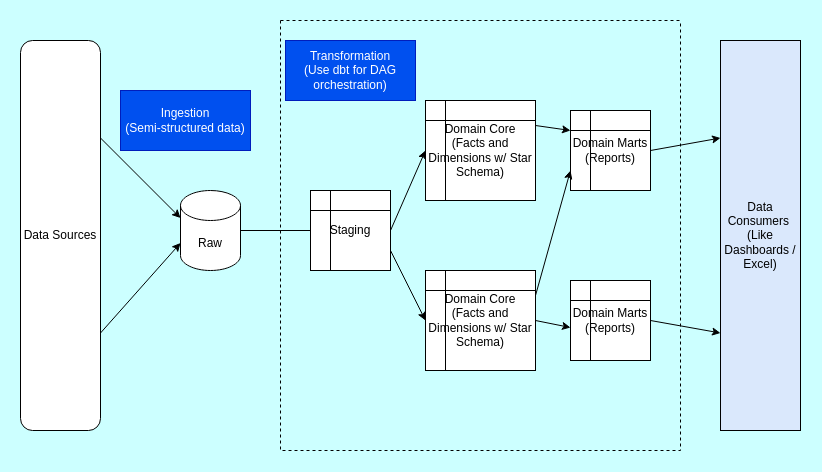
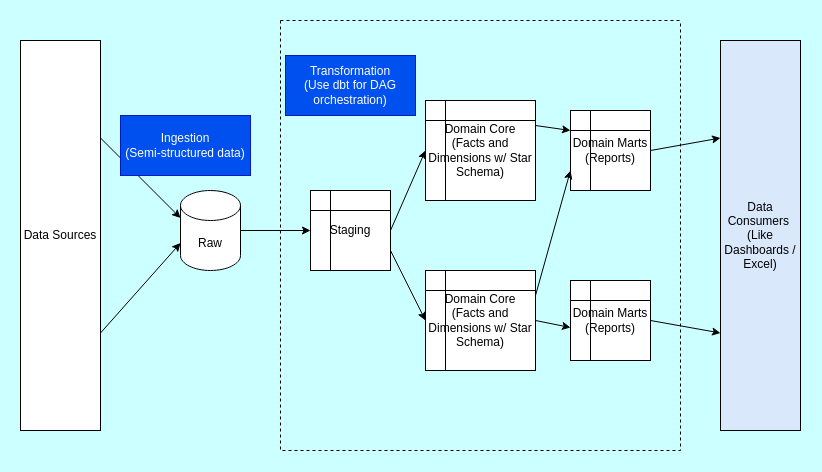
  <mxCell id="0" />
  <mxCell id="1" parent="0" />
  <mxCell id="2" style="edgeStyle=none;html=1;exitX=1;exitY=0.25;exitDx=0;exitDy=0;entryX=0;entryY=0;entryDx=0;entryDy=27.5;entryPerimeter=0;strokeColor=#000000;" edge="1" parent="1" source="4" target="6"><mxGeometry relative="1" as="geometry" /></mxCell>
  <mxCell id="3" style="edgeStyle=none;html=1;exitX=1;exitY=0.75;exitDx=0;exitDy=0;entryX=0;entryY=0;entryDx=0;entryDy=52.5;entryPerimeter=0;strokeColor=#000000;" edge="1" parent="1" source="4" target="6"><mxGeometry relative="1" as="geometry" /></mxCell>
- <mxCell id="4" value="Data Sources" style="whiteSpace=wrap;html=1;strokeColor=#000000;rounded=1;" vertex="1" parent="1"><mxGeometry x="20" y="40" width="80" height="390" as="geometry" /></mxCell>
- <mxCell id="5" style="edgeStyle=none;html=1;exitX=1;exitY=0.5;exitDx=0;exitDy=0;exitPerimeter=0;strokeColor=#000000;endArrow=none;" edge="1" parent="1" source="6" target="11"><mxGeometry relative="1" as="geometry" /></mxCell>
+ <mxCell id="4" value="Data Sources" style="rounded=0;whiteSpace=wrap;html=1;strokeColor=#000000;" vertex="1" parent="1"><mxGeometry x="20" y="40" width="80" height="390" as="geometry" /></mxCell>
+ <mxCell id="5" style="edgeStyle=none;html=1;exitX=1;exitY=0.5;exitDx=0;exitDy=0;exitPerimeter=0;strokeColor=#000000;" edge="1" parent="1" source="6" target="11"><mxGeometry relative="1" as="geometry" /></mxCell>
  <mxCell id="6" value="Raw" style="shape=cylinder3;whiteSpace=wrap;html=1;boundedLbl=1;backgroundOutline=1;size=15;strokeColor=#000000;" vertex="1" parent="1"><mxGeometry x="180" y="190" width="60" height="80" as="geometry" /></mxCell>
- <mxCell id="7" value="Ingestion&lt;br&gt;(Semi-structured data)" style="text;html=1;align=center;verticalAlign=middle;whiteSpace=wrap;rounded=0;fillColor=#0050ef;strokeColor=#001DBC;fontColor=#ffffff;" vertex="1" parent="1"><mxGeometry x="120" y="90" width="130" height="60" as="geometry" /></mxCell>
+ <mxCell id="7" value="Ingestion&lt;br&gt;(Semi-structured data)" style="text;html=1;align=center;verticalAlign=middle;whiteSpace=wrap;rounded=0;fillColor=#0050ef;strokeColor=#001DBC;fontColor=#ffffff;" vertex="1" parent="1"><mxGeometry x="120" y="115" width="130" height="60" as="geometry" /></mxCell>
  <mxCell id="8" value="" style="swimlane;startSize=0;dashed=1;strokeColor=#000000;fillColor=default;" vertex="1" parent="1"><mxGeometry x="280" y="20" width="400" height="430" as="geometry" /></mxCell>
  <mxCell id="9" style="edgeStyle=none;html=1;exitX=1;exitY=0.5;exitDx=0;exitDy=0;entryX=0;entryY=0.5;entryDx=0;entryDy=0;strokeColor=#000000;" edge="1" parent="8" source="11" target="13"><mxGeometry relative="1" as="geometry" /></mxCell>
  <mxCell id="10" style="edgeStyle=none;html=1;exitX=1;exitY=0.75;exitDx=0;exitDy=0;entryX=0;entryY=0.5;entryDx=0;entryDy=0;strokeColor=#000000;" edge="1" parent="8" source="11" target="17"><mxGeometry relative="1" as="geometry" /></mxCell>
  <mxCell id="11" value="Staging" style="shape=internalStorage;whiteSpace=wrap;html=1;backgroundOutline=1;strokeColor=#000000;" vertex="1" parent="8"><mxGeometry x="30" y="170" width="80" height="80" as="geometry" /></mxCell>
  <mxCell id="12" style="edgeStyle=none;html=1;exitX=1;exitY=0.25;exitDx=0;exitDy=0;entryX=0;entryY=0.25;entryDx=0;entryDy=0;strokeColor=#000000;" edge="1" parent="8" source="13" target="14"><mxGeometry relative="1" as="geometry" /></mxCell>
  <mxCell id="13" value="Domain Core &lt;br&gt;(Facts and Dimensions w/ Star Schema)" style="shape=internalStorage;whiteSpace=wrap;html=1;backgroundOutline=1;strokeColor=#000000;" vertex="1" parent="8"><mxGeometry x="145" y="80" width="110" height="100" as="geometry" /></mxCell>
  <mxCell id="14" value="Domain Marts&lt;br&gt;(Reports)" style="shape=internalStorage;whiteSpace=wrap;html=1;backgroundOutline=1;strokeColor=#000000;" vertex="1" parent="8"><mxGeometry x="290" y="90" width="80" height="80" as="geometry" /></mxCell>
  <mxCell id="15" style="edgeStyle=none;html=1;exitX=1;exitY=0.25;exitDx=0;exitDy=0;entryX=0;entryY=0.75;entryDx=0;entryDy=0;strokeColor=#000000;" edge="1" parent="8" source="17" target="14"><mxGeometry relative="1" as="geometry" /></mxCell>
  <mxCell id="16" style="edgeStyle=none;html=1;exitX=1;exitY=0.5;exitDx=0;exitDy=0;entryX=0;entryY=0.588;entryDx=0;entryDy=0;entryPerimeter=0;strokeColor=#000000;" edge="1" parent="8" source="17" target="18"><mxGeometry relative="1" as="geometry" /></mxCell>
  <mxCell id="17" value="Domain Core &lt;br&gt;(Facts and Dimensions w/ Star Schema)" style="shape=internalStorage;whiteSpace=wrap;html=1;backgroundOutline=1;strokeColor=#000000;" vertex="1" parent="8"><mxGeometry x="145" y="250" width="110" height="100" as="geometry" /></mxCell>
  <mxCell id="18" value="Domain Marts&lt;br&gt;(Reports)" style="shape=internalStorage;whiteSpace=wrap;html=1;backgroundOutline=1;strokeColor=#000000;" vertex="1" parent="8"><mxGeometry x="290" y="260" width="80" height="80" as="geometry" /></mxCell>
- <mxCell id="19" value="Transformation&lt;br&gt;(Use dbt for DAG orchestration)" style="text;html=1;align=center;verticalAlign=middle;whiteSpace=wrap;rounded=0;fillColor=#0050ef;strokeColor=#001DBC;fontColor=#ffffff;" vertex="1" parent="8"><mxGeometry x="5" y="20" width="130" height="60" as="geometry" /></mxCell>
+ <mxCell id="19" value="Transformation&lt;br&gt;(Use dbt for DAG orchestration)" style="text;html=1;align=center;verticalAlign=middle;whiteSpace=wrap;rounded=0;fillColor=#0050ef;strokeColor=#001DBC;fontColor=#ffffff;" vertex="1" parent="8"><mxGeometry x="5" y="35" width="130" height="60" as="geometry" /></mxCell>
  <mxCell id="20" value="Data Consumers&amp;nbsp;&lt;br&gt;(Like Dashboards / Excel)" style="rounded=0;whiteSpace=wrap;html=1;strokeColor=#000000;fillColor=#dae8fc;" vertex="1" parent="1"><mxGeometry x="720" y="40" width="80" height="390" as="geometry" /></mxCell>
  <mxCell id="21" style="edgeStyle=none;html=1;exitX=1;exitY=0.5;exitDx=0;exitDy=0;entryX=0;entryY=0.25;entryDx=0;entryDy=0;strokeColor=#000000;" edge="1" parent="1" source="14" target="20"><mxGeometry relative="1" as="geometry" /></mxCell>
  <mxCell id="22" style="edgeStyle=none;html=1;exitX=1;exitY=0.5;exitDx=0;exitDy=0;entryX=0;entryY=0.75;entryDx=0;entryDy=0;strokeColor=#000000;" edge="1" parent="1" source="18" target="20"><mxGeometry relative="1" as="geometry" /></mxCell>
